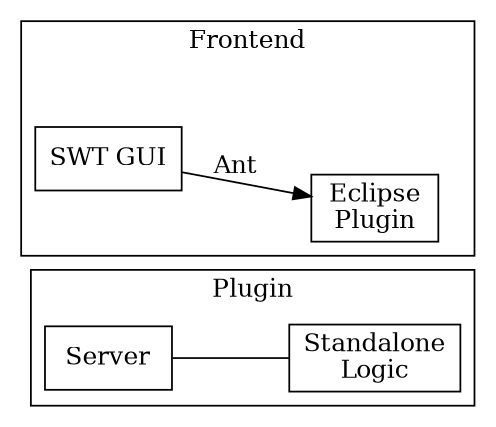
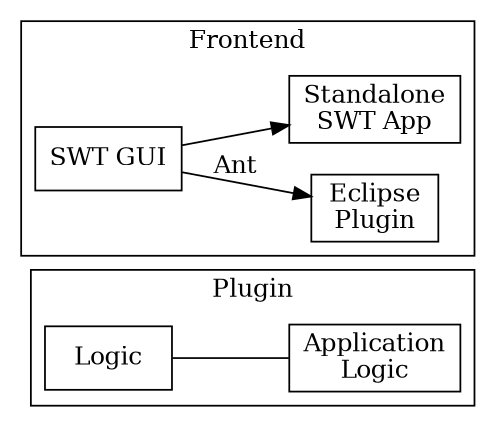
  digraph {
    rankdir=LR
    node [shape=box]
-   n1 [label=Server width=1]
-   n2 [label="Standalone\nLogic" width=1]
+   n1 [label=Logic width=1]
+   n2 [label="Application\nLogic" width=1]
    n3 [label="SWT GUI" width=1]
    n4 [label="Eclipse\nPlugin" width=1]
+   n5 [label="Standalone\nSWT App" width=1]
    subgraph cluster_1 {
      label=Plugin
      n1
      n2
    }
    subgraph cluster_2 {
      label=Frontend
      n3
      n4
+     n5
    }
    n1 -> n2 [arrowhead=none]
    n3 -> n4 [label=Ant]
+   n3 -> n5
  }
